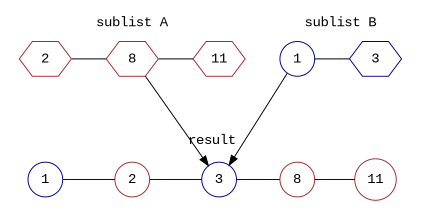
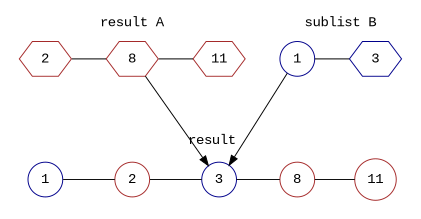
  digraph {
    compound=true
    nodesep=1.2
    rankdir=LR
    fontname="Liberation Mono"
    node [color=brown shape=circle fontname="Liberation Mono"]
    edge [arrowhead=none weight=10 fontname="Liberation Mono"]
    n1 [label=2 shape=hexagon]
    n2 [label=8 shape=hexagon]
    n3 [label=11 shape=hexagon]
    n4 [color=darkblue label=1]
    n5 [color=darkblue label=3 shape=hexagon]
    n6 [color=darkblue label=1]
    n7 [label=2]
    n8 [color=darkblue label=3]
    n9 [label=8]
    n10 [label=11]
    subgraph cluster_1 {
      color=invis
-     label="sublist A"
+     label="result A"
      n1
      n2
      n3
    }
    subgraph cluster_2 {
      color=invis
      label="sublist B"
      n4
      n5
    }
    subgraph cluster_3 {
      color=invis
      label=result
      n6
      n7
      n8
      n9
      n10
    }
    n1 -> n2
    n2 -> n3
    n2 -> n8 [constraint=false arrowhead="" weight=""]
    n3 -> n4 [style=invis]
    n4 -> n5
    n4 -> n8 [constraint=false arrowhead="" weight=""]
    n6 -> n7
    n7 -> n8
    n8 -> n9
    n9 -> n10
  }
